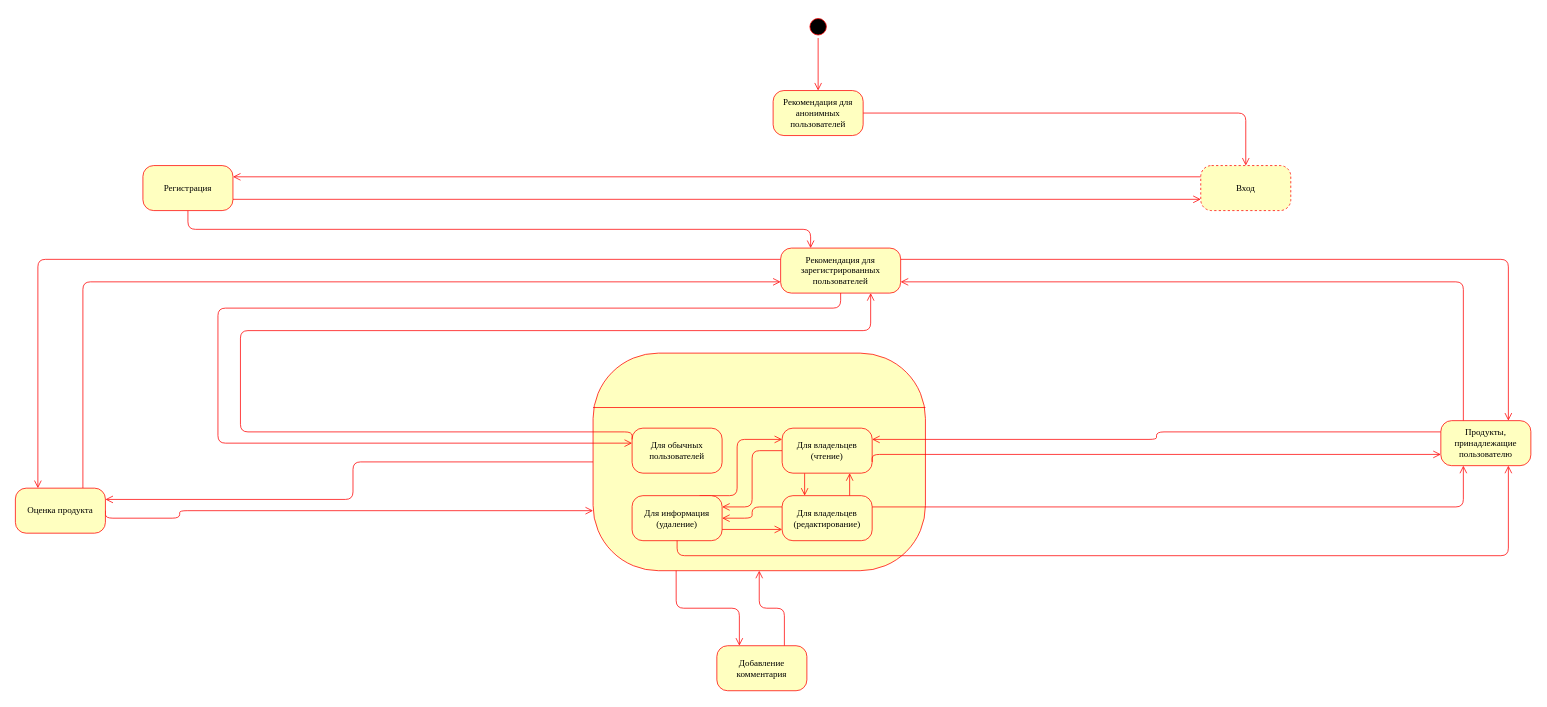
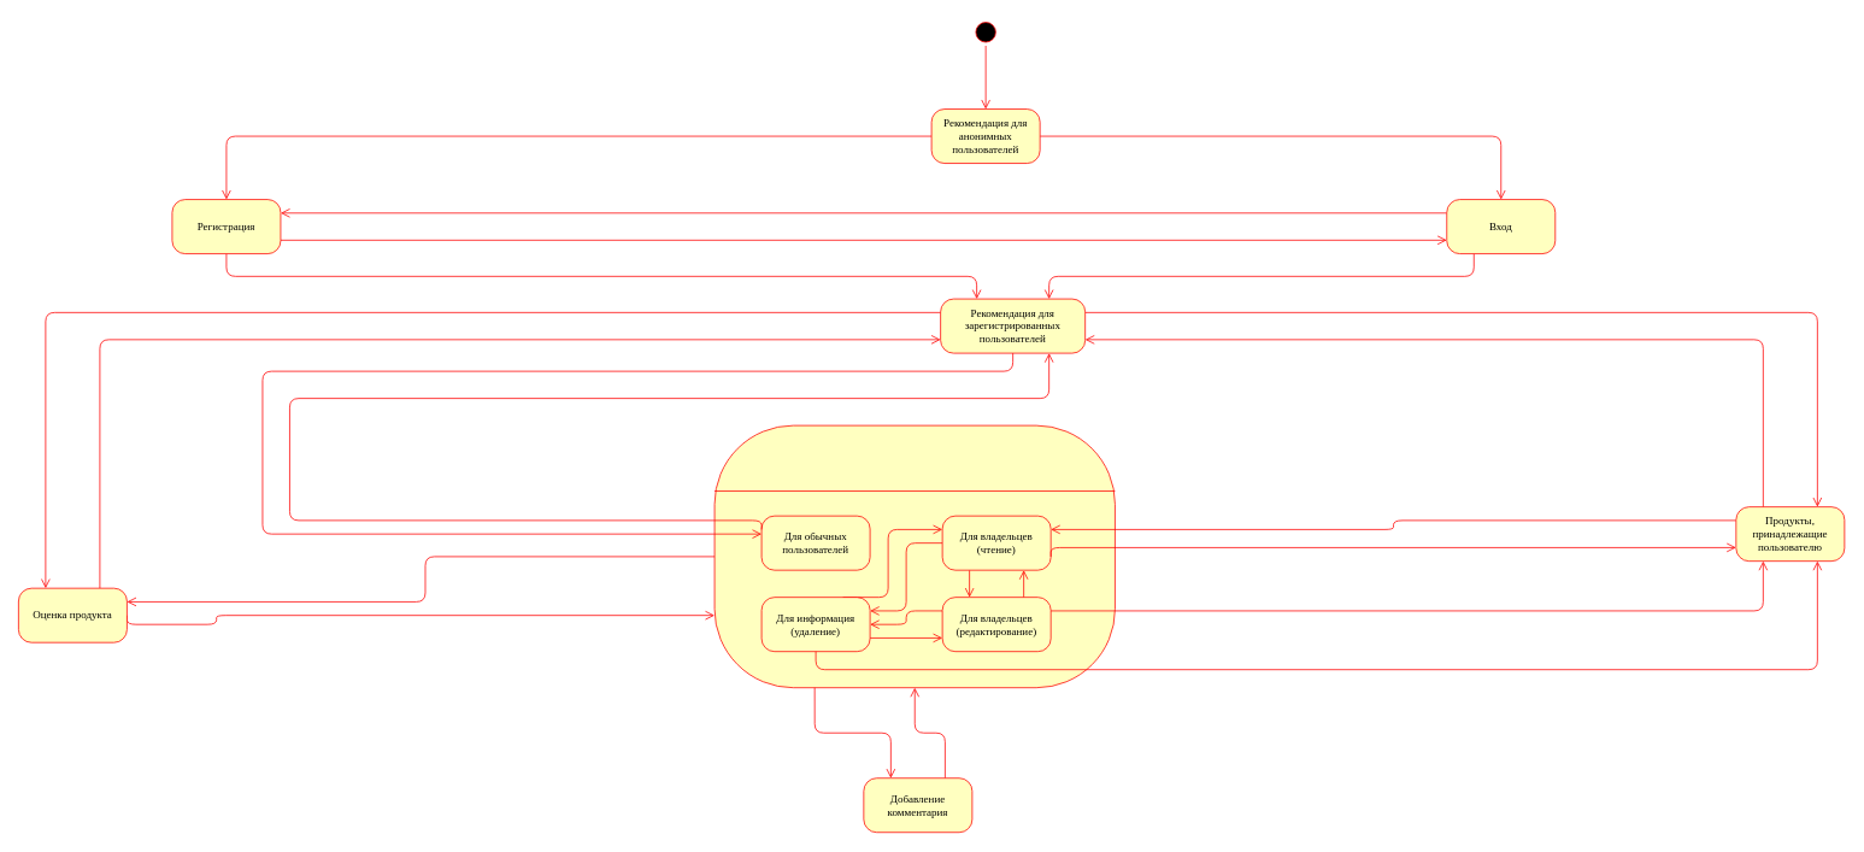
  <mxCell id="0" />
  <mxCell id="1" parent="0" />
  <mxCell id="2" value="" style="group" vertex="1" connectable="0" parent="1"><mxGeometry x="790" y="470" width="443" height="290" as="geometry" /></mxCell>
  <mxCell id="3" value="" style="rounded=1;whiteSpace=wrap;html=1;fillColor=#ffffc0;fontFamily=Helvetica;fontSize=12;strokeColor=#ff0000;fontStyle=1;swimlaneFillColor=#ffffc0;startSize=30;arcSize=30;" vertex="1" parent="2"><mxGeometry width="443" height="290" as="geometry" /></mxCell>
  <mxCell id="4" value="" style="endArrow=none;html=1;labelBackgroundColor=none;strokeColor=#FF0000;fontFamily=Verdana;fontSize=12;align=left;exitX=1;exitY=0.25;exitDx=0;exitDy=0;jumpStyle=none;fillColor=#f8cecc;entryX=0;entryY=0.25;entryDx=0;entryDy=0;" edge="1" parent="2" source="3" target="3"><mxGeometry width="50" height="50" relative="1" as="geometry"><mxPoint x="443" y="34.5" as="sourcePoint" /><mxPoint x="22" y="35" as="targetPoint" /></mxGeometry></mxCell>
  <mxCell id="5" value="Для обычных пользователей" style="rounded=1;whiteSpace=wrap;html=1;arcSize=24;fillColor=#ffffc0;strokeColor=#ff0000;shadow=0;comic=0;labelBackgroundColor=none;fontFamily=Verdana;fontSize=12;fontColor=#000000;align=center;" vertex="1" parent="2"><mxGeometry x="52" y="100" width="120" height="60" as="geometry" /></mxCell>
  <mxCell id="6" style="edgeStyle=orthogonalEdgeStyle;comic=0;jumpStyle=none;orthogonalLoop=1;jettySize=auto;html=1;exitX=0.75;exitY=0;exitDx=0;exitDy=0;entryX=0.75;entryY=1;entryDx=0;entryDy=0;labelBackgroundColor=none;endArrow=open;endSize=8;strokeColor=#FF0000;fontFamily=Verdana;fontSize=12;align=left;" edge="1" parent="2" source="8" target="11"><mxGeometry relative="1" as="geometry" /></mxCell>
  <mxCell id="7" style="edgeStyle=orthogonalEdgeStyle;comic=0;jumpStyle=none;orthogonalLoop=1;jettySize=auto;html=1;exitX=0;exitY=0.25;exitDx=0;exitDy=0;entryX=1;entryY=0.5;entryDx=0;entryDy=0;labelBackgroundColor=none;endArrow=open;endSize=8;strokeColor=#FF0000;fontFamily=Verdana;fontSize=12;align=left;" edge="1" parent="2" source="8" target="14"><mxGeometry relative="1" as="geometry" /></mxCell>
  <mxCell id="8" value="Для владельцев (редактирование)" style="rounded=1;whiteSpace=wrap;html=1;arcSize=24;fillColor=#ffffc0;strokeColor=#ff0000;shadow=0;comic=0;labelBackgroundColor=none;fontFamily=Verdana;fontSize=12;fontColor=#000000;align=center;" vertex="1" parent="2"><mxGeometry x="252" y="190" width="120" height="60" as="geometry" /></mxCell>
  <mxCell id="9" style="edgeStyle=orthogonalEdgeStyle;comic=0;jumpStyle=none;orthogonalLoop=1;jettySize=auto;html=1;exitX=0.25;exitY=1;exitDx=0;exitDy=0;entryX=0.25;entryY=0;entryDx=0;entryDy=0;labelBackgroundColor=none;endArrow=open;endSize=8;strokeColor=#FF0000;fontFamily=Verdana;fontSize=12;align=left;" edge="1" parent="2" source="11" target="8"><mxGeometry relative="1" as="geometry" /></mxCell>
  <mxCell id="10" style="edgeStyle=orthogonalEdgeStyle;comic=0;jumpStyle=none;orthogonalLoop=1;jettySize=auto;html=1;exitX=0;exitY=0.5;exitDx=0;exitDy=0;entryX=1;entryY=0.25;entryDx=0;entryDy=0;labelBackgroundColor=none;endArrow=open;endSize=8;strokeColor=#FF0000;fontFamily=Verdana;fontSize=12;align=left;" edge="1" parent="2" source="11" target="14"><mxGeometry relative="1" as="geometry" /></mxCell>
  <mxCell id="11" value="&lt;div&gt;Для владельцев&lt;/div&gt;&lt;div&gt;(чтение)&lt;br&gt;&lt;/div&gt;" style="rounded=1;whiteSpace=wrap;html=1;arcSize=24;fillColor=#ffffc0;strokeColor=#ff0000;shadow=0;comic=0;labelBackgroundColor=none;fontFamily=Verdana;fontSize=12;fontColor=#000000;align=center;" vertex="1" parent="2"><mxGeometry x="252" y="100" width="120" height="60" as="geometry" /></mxCell>
  <mxCell id="12" style="edgeStyle=orthogonalEdgeStyle;comic=0;jumpStyle=none;orthogonalLoop=1;jettySize=auto;html=1;exitX=1;exitY=0.75;exitDx=0;exitDy=0;entryX=0;entryY=0.75;entryDx=0;entryDy=0;labelBackgroundColor=none;endArrow=open;endSize=8;strokeColor=#FF0000;fontFamily=Verdana;fontSize=12;align=left;" edge="1" parent="2" source="14" target="8"><mxGeometry relative="1" as="geometry" /></mxCell>
  <mxCell id="13" style="edgeStyle=orthogonalEdgeStyle;comic=0;jumpStyle=none;orthogonalLoop=1;jettySize=auto;html=1;exitX=0.75;exitY=0;exitDx=0;exitDy=0;entryX=0;entryY=0.25;entryDx=0;entryDy=0;labelBackgroundColor=none;endArrow=open;endSize=8;strokeColor=#FF0000;fontFamily=Verdana;fontSize=12;align=left;" edge="1" parent="2" source="14" target="11"><mxGeometry relative="1" as="geometry"><Array as="points"><mxPoint x="192" y="190" /><mxPoint x="192" y="115" /></Array></mxGeometry></mxCell>
  <mxCell id="14" value="Для информация (удаление)" style="rounded=1;whiteSpace=wrap;html=1;arcSize=24;fillColor=#ffffc0;strokeColor=#ff0000;shadow=0;comic=0;labelBackgroundColor=none;fontFamily=Verdana;fontSize=12;fontColor=#000000;align=center;" vertex="1" parent="2"><mxGeometry x="52" y="190" width="120" height="60" as="geometry" /></mxCell>
  <mxCell id="15" value="" style="ellipse;html=1;shape=startState;fillColor=#000000;strokeColor=#ff0000;rounded=1;shadow=0;comic=0;labelBackgroundColor=none;fontFamily=Verdana;fontSize=12;fontColor=#000000;align=center;direction=south;" parent="1" vertex="1"><mxGeometry x="1075" y="20" width="30" height="30" as="geometry" /></mxCell>
  <mxCell id="16" style="edgeStyle=orthogonalEdgeStyle;orthogonalLoop=1;jettySize=auto;html=1;exitX=1;exitY=0.75;exitDx=0;exitDy=0;entryX=0;entryY=0.75;entryDx=0;entryDy=0;labelBackgroundColor=none;endArrow=open;endSize=8;strokeColor=#ff0000;fontFamily=Verdana;fontSize=12;align=left;" edge="1" parent="1" source="18" target="24"><mxGeometry relative="1" as="geometry" /></mxCell>
  <mxCell id="17" style="edgeStyle=orthogonalEdgeStyle;orthogonalLoop=1;jettySize=auto;html=1;exitX=0.5;exitY=1;exitDx=0;exitDy=0;entryX=0.25;entryY=0;entryDx=0;entryDy=0;labelBackgroundColor=none;endArrow=open;endSize=8;strokeColor=#ff0000;fontFamily=Verdana;fontSize=12;align=left;" edge="1" parent="1" source="18" target="31"><mxGeometry relative="1" as="geometry" /></mxCell>
  <mxCell id="18" value="Регистрация" style="rounded=1;whiteSpace=wrap;html=1;arcSize=24;fillColor=#ffffc0;strokeColor=#ff0000;shadow=0;comic=0;labelBackgroundColor=none;fontFamily=Verdana;fontSize=12;fontColor=#000000;align=center;" parent="1" vertex="1"><mxGeometry x="190" y="220" width="120" height="60" as="geometry" /></mxCell>
  <mxCell id="19" style="edgeStyle=orthogonalEdgeStyle;orthogonalLoop=1;jettySize=auto;html=1;exitX=1;exitY=0.5;exitDx=0;exitDy=0;labelBackgroundColor=none;endArrow=open;endSize=8;strokeColor=#ff0000;fontFamily=Verdana;fontSize=12;align=left;" edge="1" parent="1" source="21" target="24"><mxGeometry relative="1" as="geometry" /></mxCell>
+ <mxCell id="20" style="edgeStyle=orthogonalEdgeStyle;orthogonalLoop=1;jettySize=auto;html=1;exitX=0;exitY=0.5;exitDx=0;exitDy=0;entryX=0.5;entryY=0;entryDx=0;entryDy=0;labelBackgroundColor=none;endArrow=open;endSize=8;strokeColor=#ff0000;fontFamily=Verdana;fontSize=12;align=left;" edge="1" parent="1" source="21" target="18"><mxGeometry relative="1" as="geometry" /></mxCell>
  <mxCell id="21" value="Рекомендация для анонимных пользователей" style="rounded=1;whiteSpace=wrap;html=1;arcSize=24;fillColor=#ffffc0;strokeColor=#ff0000;shadow=0;comic=0;labelBackgroundColor=none;fontFamily=Verdana;fontSize=12;fontColor=#000000;align=center;" parent="1" vertex="1"><mxGeometry x="1030" y="120" width="120" height="60" as="geometry" /></mxCell>
  <mxCell id="22" style="edgeStyle=orthogonalEdgeStyle;orthogonalLoop=1;jettySize=auto;html=1;exitX=0;exitY=0.25;exitDx=0;exitDy=0;entryX=1;entryY=0.25;entryDx=0;entryDy=0;labelBackgroundColor=none;endArrow=open;endSize=8;strokeColor=#ff0000;fontFamily=Verdana;fontSize=12;align=left;" edge="1" parent="1" source="24" target="18"><mxGeometry relative="1" as="geometry" /></mxCell>
- <mxCell id="24" value="Вход" style="rounded=1;whiteSpace=wrap;html=1;arcSize=24;fillColor=#ffffc0;strokeColor=#ff0000;shadow=0;comic=0;labelBackgroundColor=none;fontFamily=Verdana;fontSize=12;fontColor=#000000;align=center;dashed=1;" parent="1" vertex="1"><mxGeometry x="1600" y="220" width="120" height="60" as="geometry" /></mxCell>
+ <mxCell id="23" style="edgeStyle=orthogonalEdgeStyle;orthogonalLoop=1;jettySize=auto;html=1;exitX=0.25;exitY=1;exitDx=0;exitDy=0;entryX=0.75;entryY=0;entryDx=0;entryDy=0;labelBackgroundColor=none;endArrow=open;endSize=8;strokeColor=#ff0000;fontFamily=Verdana;fontSize=12;align=left;" edge="1" parent="1" source="24" target="31"><mxGeometry relative="1" as="geometry" /></mxCell>
+ <mxCell id="24" value="Вход" style="rounded=1;whiteSpace=wrap;html=1;arcSize=24;fillColor=#ffffc0;strokeColor=#ff0000;shadow=0;comic=0;labelBackgroundColor=none;fontFamily=Verdana;fontSize=12;fontColor=#000000;align=center;" parent="1" vertex="1"><mxGeometry x="1600" y="220" width="120" height="60" as="geometry" /></mxCell>
  <mxCell id="25" style="edgeStyle=orthogonalEdgeStyle;comic=0;jumpStyle=none;orthogonalLoop=1;jettySize=auto;html=1;exitX=0.75;exitY=0;exitDx=0;exitDy=0;labelBackgroundColor=none;endArrow=open;endSize=8;strokeColor=#FF0000;fontFamily=Verdana;fontSize=12;align=left;" edge="1" parent="1" source="26" target="3"><mxGeometry relative="1" as="geometry" /></mxCell>
  <mxCell id="26" value="&lt;div&gt;Добавление комментария&lt;/div&gt;" style="rounded=1;whiteSpace=wrap;html=1;arcSize=24;fillColor=#ffffc0;strokeColor=#ff0000;shadow=0;comic=0;labelBackgroundColor=none;fontFamily=Verdana;fontSize=12;fontColor=#000000;align=center;" parent="1" vertex="1"><mxGeometry x="955" y="860" width="120" height="60" as="geometry" /></mxCell>
  <mxCell id="27" style="edgeStyle=orthogonalEdgeStyle;html=1;labelBackgroundColor=none;endArrow=open;endSize=8;strokeColor=#ff0000;fontFamily=Verdana;fontSize=12;align=left;" parent="1" source="15" target="21" edge="1"><mxGeometry relative="1" as="geometry" /></mxCell>
  <mxCell id="28" style="edgeStyle=orthogonalEdgeStyle;orthogonalLoop=1;jettySize=auto;html=1;exitX=0;exitY=0.25;exitDx=0;exitDy=0;entryX=0.25;entryY=0;entryDx=0;entryDy=0;labelBackgroundColor=none;endArrow=open;endSize=8;strokeColor=#ff0000;fontFamily=Verdana;fontSize=12;align=left;" edge="1" parent="1" source="31" target="37"><mxGeometry relative="1" as="geometry" /></mxCell>
  <mxCell id="29" style="edgeStyle=orthogonalEdgeStyle;comic=0;jumpStyle=none;orthogonalLoop=1;jettySize=auto;html=1;exitX=1;exitY=0.25;exitDx=0;exitDy=0;labelBackgroundColor=none;endArrow=open;endSize=8;strokeColor=#FF0000;fontFamily=Verdana;fontSize=12;align=left;entryX=0.75;entryY=0;entryDx=0;entryDy=0;" edge="1" parent="1" source="31" target="34"><mxGeometry relative="1" as="geometry" /></mxCell>
  <mxCell id="30" style="edgeStyle=orthogonalEdgeStyle;comic=0;jumpStyle=none;orthogonalLoop=1;jettySize=auto;html=1;exitX=0.5;exitY=1;exitDx=0;exitDy=0;labelBackgroundColor=none;endArrow=open;endSize=8;strokeColor=#FF0000;fontFamily=Verdana;fontSize=12;align=left;" edge="1" parent="1" source="31" target="5"><mxGeometry relative="1" as="geometry"><Array as="points"><mxPoint x="1120" y="410" /><mxPoint x="290" y="410" /><mxPoint x="290" y="590" /></Array></mxGeometry></mxCell>
  <mxCell id="31" value="Рекомендация для зарегистрированных пользователей" style="rounded=1;whiteSpace=wrap;html=1;arcSize=24;fillColor=#ffffc0;strokeColor=#ff0000;shadow=0;comic=0;labelBackgroundColor=none;fontFamily=Verdana;fontSize=12;fontColor=#000000;align=center;" vertex="1" parent="1"><mxGeometry x="1040" y="330" width="160" height="60" as="geometry" /></mxCell>
  <mxCell id="32" style="edgeStyle=orthogonalEdgeStyle;comic=0;jumpStyle=none;orthogonalLoop=1;jettySize=auto;html=1;exitX=0.25;exitY=0;exitDx=0;exitDy=0;entryX=1;entryY=0.75;entryDx=0;entryDy=0;labelBackgroundColor=none;endArrow=open;endSize=8;strokeColor=#FF0000;fontFamily=Verdana;fontSize=12;align=left;" edge="1" parent="1" source="34" target="31"><mxGeometry relative="1" as="geometry" /></mxCell>
  <mxCell id="33" style="edgeStyle=orthogonalEdgeStyle;comic=0;jumpStyle=none;orthogonalLoop=1;jettySize=auto;html=1;exitX=0;exitY=0.25;exitDx=0;exitDy=0;entryX=1;entryY=0.25;entryDx=0;entryDy=0;labelBackgroundColor=none;endArrow=open;endSize=8;strokeColor=#FF0000;fontFamily=Verdana;fontSize=12;align=left;" edge="1" parent="1" source="34" target="11"><mxGeometry relative="1" as="geometry" /></mxCell>
  <mxCell id="34" value="&lt;div&gt;Продукты, принадлежащие пользователю&lt;/div&gt;" style="rounded=1;whiteSpace=wrap;html=1;arcSize=24;fillColor=#ffffc0;strokeColor=#ff0000;shadow=0;comic=0;labelBackgroundColor=none;fontFamily=Verdana;fontSize=12;fontColor=#000000;align=center;" vertex="1" parent="1"><mxGeometry x="1920" y="560" width="120" height="60" as="geometry" /></mxCell>
  <mxCell id="35" style="edgeStyle=orthogonalEdgeStyle;orthogonalLoop=1;jettySize=auto;html=1;exitX=0.75;exitY=0;exitDx=0;exitDy=0;entryX=0;entryY=0.75;entryDx=0;entryDy=0;labelBackgroundColor=none;endArrow=open;endSize=8;strokeColor=#ff0000;fontFamily=Verdana;fontSize=12;align=left;" edge="1" parent="1" source="37" target="31"><mxGeometry relative="1" as="geometry" /></mxCell>
  <mxCell id="36" style="edgeStyle=orthogonalEdgeStyle;comic=0;jumpStyle=none;orthogonalLoop=1;jettySize=auto;html=1;exitX=1;exitY=0.5;exitDx=0;exitDy=0;labelBackgroundColor=none;endArrow=open;endSize=8;strokeColor=#FF0000;fontFamily=Verdana;fontSize=12;align=left;" edge="1" parent="1" source="37" target="3"><mxGeometry relative="1" as="geometry"><Array as="points"><mxPoint x="140" y="690" /><mxPoint x="239" y="690" /><mxPoint x="239" y="680" /></Array></mxGeometry></mxCell>
  <mxCell id="37" value="&lt;div&gt;Оценка продукта&lt;br&gt;&lt;/div&gt;" style="rounded=1;whiteSpace=wrap;html=1;arcSize=24;fillColor=#ffffc0;strokeColor=#ff0000;shadow=0;comic=0;labelBackgroundColor=none;fontFamily=Verdana;fontSize=12;fontColor=#000000;align=center;" vertex="1" parent="1"><mxGeometry x="20" y="650" width="120" height="60" as="geometry" /></mxCell>
  <mxCell id="38" style="edgeStyle=orthogonalEdgeStyle;comic=0;jumpStyle=none;orthogonalLoop=1;jettySize=auto;html=1;exitX=1;exitY=0.25;exitDx=0;exitDy=0;entryX=0.25;entryY=1;entryDx=0;entryDy=0;labelBackgroundColor=none;endArrow=open;endSize=8;strokeColor=#FF0000;fontFamily=Verdana;fontSize=12;align=left;" edge="1" parent="1" source="8" target="34"><mxGeometry relative="1" as="geometry" /></mxCell>
  <mxCell id="39" style="edgeStyle=orthogonalEdgeStyle;comic=0;jumpStyle=none;orthogonalLoop=1;jettySize=auto;html=1;exitX=0.5;exitY=1;exitDx=0;exitDy=0;entryX=0.75;entryY=1;entryDx=0;entryDy=0;labelBackgroundColor=none;endArrow=open;endSize=8;strokeColor=#FF0000;fontFamily=Verdana;fontSize=12;align=left;" edge="1" parent="1" source="14" target="34"><mxGeometry relative="1" as="geometry" /></mxCell>
  <mxCell id="40" style="edgeStyle=orthogonalEdgeStyle;comic=0;jumpStyle=none;orthogonalLoop=1;jettySize=auto;html=1;exitX=0;exitY=0.25;exitDx=0;exitDy=0;entryX=0.75;entryY=1;entryDx=0;entryDy=0;labelBackgroundColor=none;endArrow=open;endSize=8;strokeColor=#FF0000;fontFamily=Verdana;fontSize=12;align=left;" edge="1" parent="1" source="5" target="31"><mxGeometry relative="1" as="geometry"><Array as="points"><mxPoint x="842" y="575" /><mxPoint x="320" y="575" /><mxPoint x="320" y="440" /><mxPoint x="1160" y="440" /></Array></mxGeometry></mxCell>
  <mxCell id="41" style="edgeStyle=orthogonalEdgeStyle;comic=0;jumpStyle=none;orthogonalLoop=1;jettySize=auto;html=1;exitX=0;exitY=0.5;exitDx=0;exitDy=0;entryX=1;entryY=0.25;entryDx=0;entryDy=0;labelBackgroundColor=none;endArrow=open;endSize=8;strokeColor=#FF0000;fontFamily=Verdana;fontSize=12;align=left;" edge="1" parent="1" source="3" target="37"><mxGeometry relative="1" as="geometry"><Array as="points"><mxPoint x="470" y="615" /><mxPoint x="470" y="665" /></Array></mxGeometry></mxCell>
  <mxCell id="42" style="edgeStyle=orthogonalEdgeStyle;comic=0;jumpStyle=none;orthogonalLoop=1;jettySize=auto;html=1;exitX=1;exitY=0.75;exitDx=0;exitDy=0;entryX=0;entryY=0.75;entryDx=0;entryDy=0;labelBackgroundColor=none;endArrow=open;endSize=8;strokeColor=#FF0000;fontFamily=Verdana;fontSize=12;align=left;" edge="1" parent="1" source="11" target="34"><mxGeometry relative="1" as="geometry"><Array as="points"><mxPoint x="1162" y="605" /></Array></mxGeometry></mxCell>
  <mxCell id="43" style="edgeStyle=orthogonalEdgeStyle;comic=0;jumpStyle=none;orthogonalLoop=1;jettySize=auto;html=1;exitX=0.25;exitY=1;exitDx=0;exitDy=0;entryX=0.25;entryY=0;entryDx=0;entryDy=0;labelBackgroundColor=none;endArrow=open;endSize=8;strokeColor=#FF0000;fontFamily=Verdana;fontSize=12;align=left;" edge="1" parent="1" source="3" target="26"><mxGeometry relative="1" as="geometry" /></mxCell>
